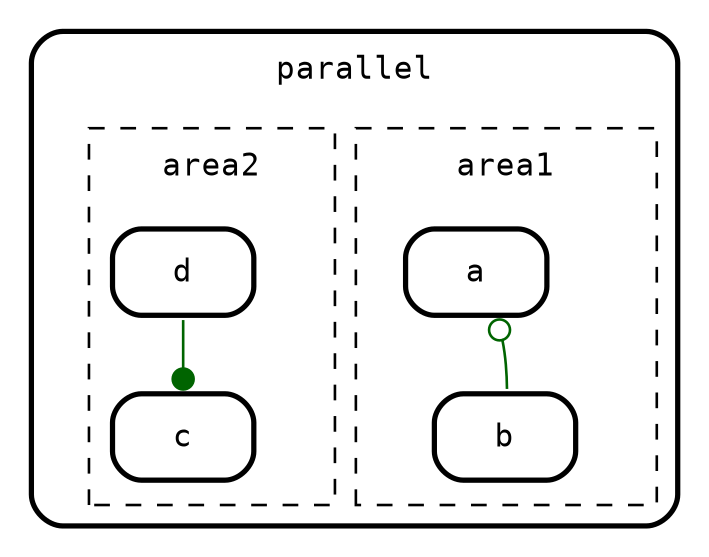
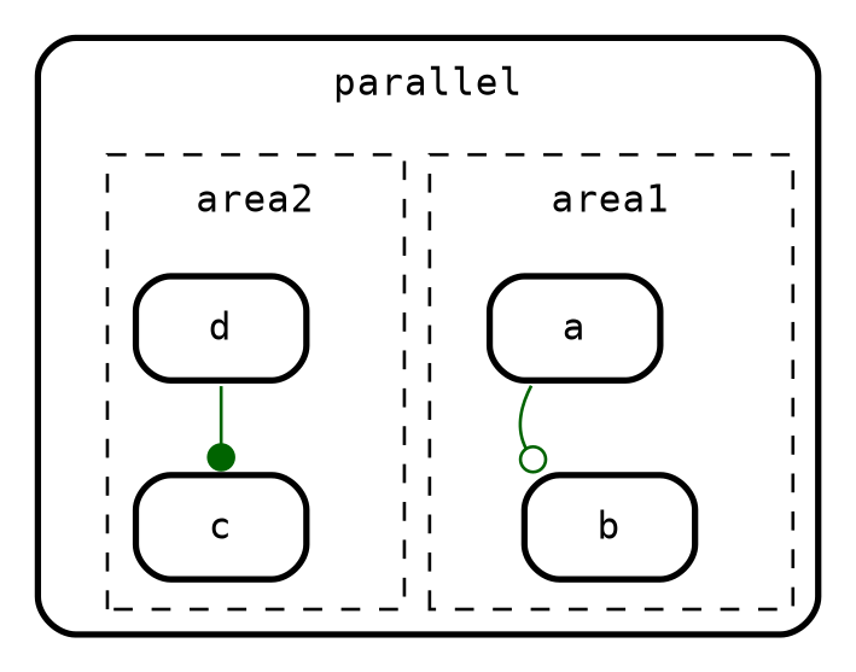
  digraph {
    compound=true
    fontname="DejaVu Sans Mono"
    fontsize=12
    nodesep=0.3
    ordering=out
    penwidth=2.0
    ranksep=0.1
    splines=true
    node [fillcolor="#FFFFFF01" fontname="DejaVu Sans Mono" fontsize=12 margin=0 penwidth=2.0 shape=plaintext style=filled color=black]
    edge [color=darkgreen fontcolor=black fontname="DejaVu Sans Mono" fontsize=10]
    area1 [fixedsize=true height=0 shape=point style=invis width=0 color=""]
    n2 [label=<             <table align="center" cellborder="0" border="2" style="rounded" width="48">               <tr><td width="48" cellpadding="7">a</td></tr>             </table>           >]
    n3 [label=<             <table align="center" cellborder="0" border="2" style="rounded" width="48">               <tr><td width="48" cellpadding="7">b</td></tr>             </table>           >]
    area2 [fixedsize=true height=0 shape=point style=invis width=0 color=""]
    n5 [label=<             <table align="center" cellborder="0" border="2" style="rounded" width="48">               <tr><td width="48" cellpadding="7">c</td></tr>             </table>           >]
    n6 [label=<             <table align="center" cellborder="0" border="2" style="rounded" width="48">               <tr><td width="48" cellpadding="7">d</td></tr>             </table>           >]
    parallel [fixedsize=true height=0 shape=point style=invis width=0 color=""]
    subgraph cluster_1 {
      color=black
      label=<     <table cellborder="0" border="0">       <tr><td>parallel</td></tr>     </table>     >
      style=rounded
      parallel
      subgraph cluster_2 {
        color=black
        label=<         <table cellborder="0" border="0">           <tr><td>area1</td></tr>         </table>         >
        penwidth=1.0
        style=dashed
        area1
        n2
        n3
      }
      subgraph cluster_3 {
        color=black
        label=<         <table cellborder="0" border="0">           <tr><td>area2</td></tr>         </table>         >
        penwidth=1.0
        style=dashed
        area2
        n5
        n6
      }
    }
-   n3 -> n2 [arrowhead=odot label="    \l"]
+   n2 -> n3 [arrowhead=odot label="    \l"]
    n6 -> n5 [arrowhead=dot label="    \l"]
  }
